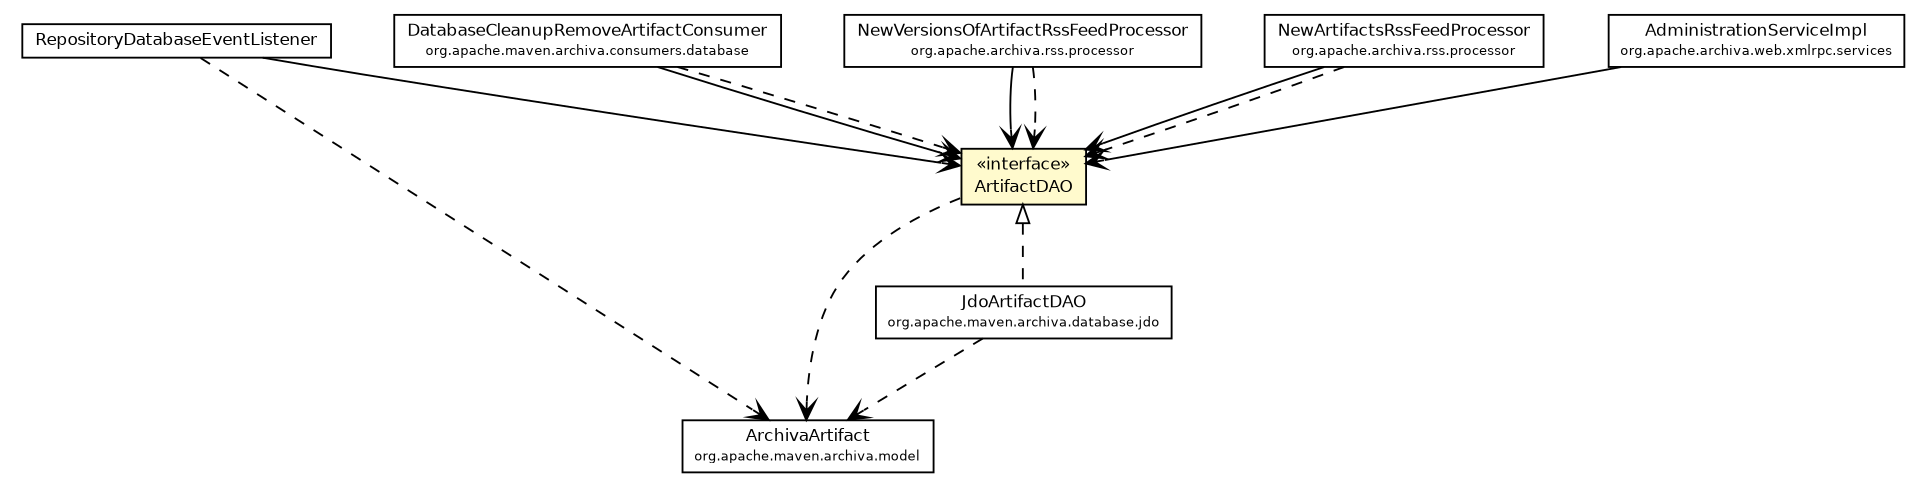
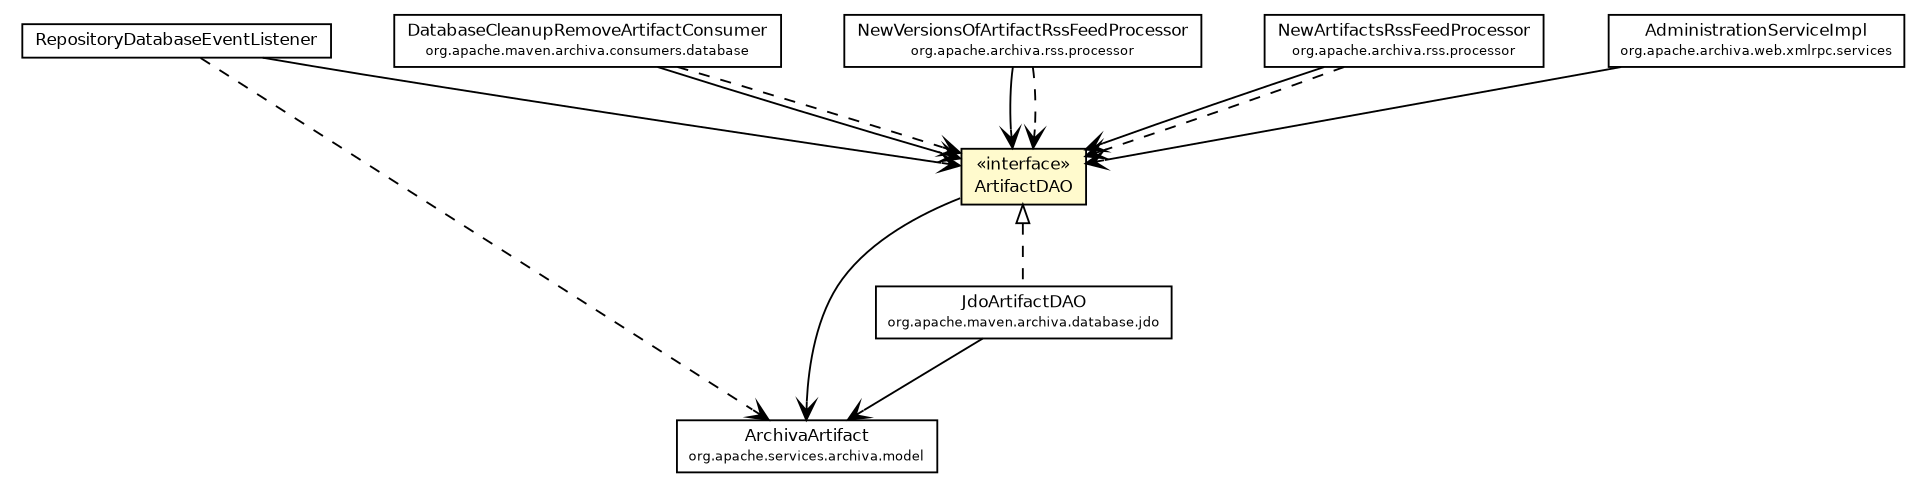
  digraph {
    node [fontcolor=black fontname=Helvetica fontsize=9.0 shape=plaintext]
    edge [arrowhead=open color=black fontcolor=black fontname=Helvetica fontsize=10.0 headport=p labelfontname=Helvetica labelfontsize=10 style=dashed tailport=p]
-   n1 [label=<<table border="0" cellborder="1" cellspacing="0" cellpadding="2" port="p" href="../model/ArchivaArtifact.html"> 		<tr><td><table border="0" cellspacing="0" cellpadding="1"> 			<tr><td> ArchivaArtifact </td></tr> 			<tr><td><font point-size="7.0"> org.apache.maven.archiva.model </font></td></tr> 		</table></td></tr> 		</table>>]
+   n1 [label=<<table border="0" cellborder="1" cellspacing="0" cellpadding="2" port="p" href="../model/ArchivaArtifact.html"> 		<tr><td><table border="0" cellspacing="0" cellpadding="1"> 			<tr><td> ArchivaArtifact </td></tr> 			<tr><td><font point-size="7.0"> org.apache.services.archiva.model </font></td></tr> 		</table></td></tr> 		</table>>]
    n2 [label=<<table border="0" cellborder="1" cellspacing="0" cellpadding="2" port="p" href="./RepositoryDatabaseEventListener.html"> 		<tr><td><table border="0" cellspacing="0" cellpadding="1"> 			<tr><td> RepositoryDatabaseEventListener </td></tr> 		</table></td></tr> 		</table>>]
    n3 [label=<<table border="0" cellborder="1" cellspacing="0" cellpadding="2" port="p" bgcolor="lemonChiffon" href="./ArtifactDAO.html"> 		<tr><td><table border="0" cellspacing="0" cellpadding="1"> 			<tr><td> &laquo;interface&raquo; </td></tr> 			<tr><td> ArtifactDAO </td></tr> 		</table></td></tr> 		</table>>]
    n4 [label=<<table border="0" cellborder="1" cellspacing="0" cellpadding="2" port="p" href="./jdo/JdoArtifactDAO.html"> 		<tr><td><table border="0" cellspacing="0" cellpadding="1"> 			<tr><td> JdoArtifactDAO </td></tr> 			<tr><td><font point-size="7.0"> org.apache.maven.archiva.database.jdo </font></td></tr> 		</table></td></tr> 		</table>>]
    n5 [label=<<table border="0" cellborder="1" cellspacing="0" cellpadding="2" port="p" href="../consumers/database/DatabaseCleanupRemoveArtifactConsumer.html"> 		<tr><td><table border="0" cellspacing="0" cellpadding="1"> 			<tr><td> DatabaseCleanupRemoveArtifactConsumer </td></tr> 			<tr><td><font point-size="7.0"> org.apache.maven.archiva.consumers.database </font></td></tr> 		</table></td></tr> 		</table>>]
    n6 [label=<<table border="0" cellborder="1" cellspacing="0" cellpadding="2" port="p" href="../../../archiva/rss/processor/NewVersionsOfArtifactRssFeedProcessor.html"> 		<tr><td><table border="0" cellspacing="0" cellpadding="1"> 			<tr><td> NewVersionsOfArtifactRssFeedProcessor </td></tr> 			<tr><td><font point-size="7.0"> org.apache.archiva.rss.processor </font></td></tr> 		</table></td></tr> 		</table>>]
    n7 [label=<<table border="0" cellborder="1" cellspacing="0" cellpadding="2" port="p" href="../../../archiva/rss/processor/NewArtifactsRssFeedProcessor.html"> 		<tr><td><table border="0" cellspacing="0" cellpadding="1"> 			<tr><td> NewArtifactsRssFeedProcessor </td></tr> 			<tr><td><font point-size="7.0"> org.apache.archiva.rss.processor </font></td></tr> 		</table></td></tr> 		</table>>]
    n8 [label=<<table border="0" cellborder="1" cellspacing="0" cellpadding="2" port="p" href="../../../archiva/web/xmlrpc/services/AdministrationServiceImpl.html"> 		<tr><td><table border="0" cellspacing="0" cellpadding="1"> 			<tr><td> AdministrationServiceImpl </td></tr> 			<tr><td><font point-size="7.0"> org.apache.archiva.web.xmlrpc.services </font></td></tr> 		</table></td></tr> 		</table>>]
    n2 -> n1
    n2 -> n3 [style=""]
-   n3 -> n1
+   n3 -> n1 [style=solid]
    n3 -> n4 [arrowtail=empty dir=back fontsize=10 arrowhead="" color="" fontcolor=""]
-   n4 -> n1
+   n4 -> n1 [style=solid]
    n5 -> n3 [style=""]
    n5 -> n3
    n6 -> n3 [style=""]
    n6 -> n3
    n7 -> n3 [style=""]
    n7 -> n3
    n8 -> n3 [style=""]
  }
